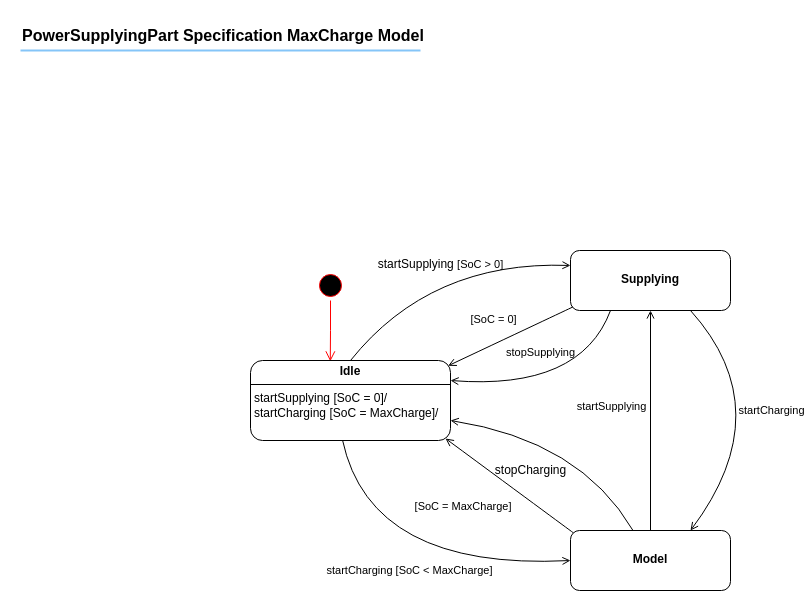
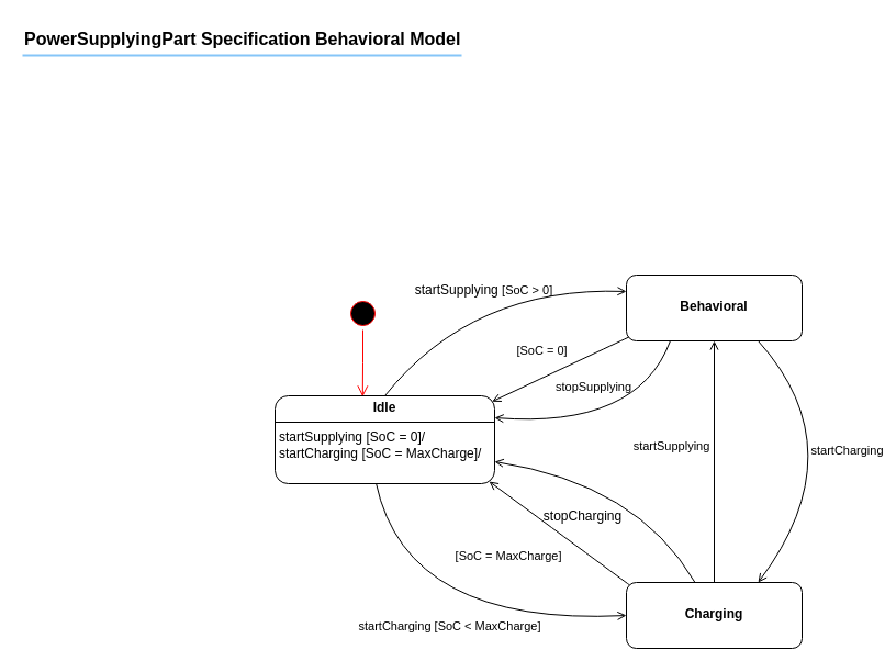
  <mxCell id="0" />
  <mxCell id="1" parent="0" />
- <mxCell id="2" value="&lt;b&gt;PowerSupplyingPart Specification MaxCharge Model&lt;/b&gt;" style="text;fontSize=16;verticalAlign=middle;strokeColor=none;fillColor=none;whiteSpace=wrap;html=1;" parent="1" vertex="1"><mxGeometry x="20" y="20" width="430" height="30" as="geometry" /></mxCell>
+ <mxCell id="2" value="&lt;b&gt;PowerSupplyingPart Specification Behavioral Model&lt;/b&gt;" style="text;fontSize=16;verticalAlign=middle;strokeColor=none;fillColor=none;whiteSpace=wrap;html=1;" parent="1" vertex="1"><mxGeometry x="20" y="20" width="430" height="30" as="geometry" /></mxCell>
  <mxCell id="3" value="" style="dashed=0;shape=line;strokeWidth=2;noLabel=1;strokeColor=#0C8CF2;opacity=50;" parent="1" vertex="1"><mxGeometry x="20" y="45" width="400" height="10" as="geometry" /></mxCell>
  <mxCell id="4" value="" style="ellipse;html=1;shape=startState;fillColor=#000000;strokeColor=#ff0000;" parent="1" vertex="1"><mxGeometry x="315" y="270" width="30" height="30" as="geometry" /></mxCell>
  <mxCell id="5" value="" style="edgeStyle=orthogonalEdgeStyle;html=1;verticalAlign=bottom;endArrow=open;endSize=8;strokeColor=#ff0000;rounded=0;entryX=0.399;entryY=0.011;entryDx=0;entryDy=0;entryPerimeter=0;" parent="1" source="4" edge="1" target="22"><mxGeometry relative="1" as="geometry"><mxPoint x="330" y="350" as="targetPoint" /></mxGeometry></mxCell>
  <mxCell id="6" style="rounded=0;orthogonalLoop=1;jettySize=auto;html=1;entryX=0;entryY=0.25;entryDx=0;entryDy=0;endArrow=open;endFill=0;elbow=vertical;curved=1;exitX=0.5;exitY=0;exitDx=0;exitDy=0;" parent="1" source="22" target="14" edge="1"><mxGeometry relative="1" as="geometry"><Array as="points"><mxPoint x="430" y="260" /></Array><mxPoint x="348.182" y="350" as="sourcePoint" /></mxGeometry></mxCell>
  <mxCell id="7" value="&lt;span style=&quot;font-size: 12px; text-align: left; text-wrap-mode: wrap;&quot;&gt;startSupplying&amp;nbsp;&lt;/span&gt;[SoC &amp;gt; 0]" style="edgeLabel;html=1;align=center;verticalAlign=middle;resizable=0;points=[];labelBackgroundColor=none;" parent="6" vertex="1" connectable="0"><mxGeometry x="-0.204" y="-25" relative="1" as="geometry"><mxPoint x="3" y="-29" as="offset" /></mxGeometry></mxCell>
  <mxCell id="8" style="rounded=0;orthogonalLoop=1;jettySize=auto;html=1;entryX=0;entryY=0.5;entryDx=0;entryDy=0;curved=1;endArrow=open;endFill=0;exitX=0.46;exitY=0.994;exitDx=0;exitDy=0;exitPerimeter=0;" parent="1" source="22" target="21" edge="1"><mxGeometry relative="1" as="geometry"><Array as="points"><mxPoint x="370" y="570" /></Array><mxPoint x="329" y="390" as="sourcePoint" /></mxGeometry></mxCell>
  <mxCell id="9" value="startCharging [SoC &amp;lt; MaxCharge]" style="edgeLabel;html=1;align=center;verticalAlign=middle;resizable=0;points=[];labelBackgroundColor=none;" parent="8" vertex="1" connectable="0"><mxGeometry x="-0.289" y="16" relative="1" as="geometry"><mxPoint x="26" y="17" as="offset" /></mxGeometry></mxCell>
  <mxCell id="10" style="rounded=0;orthogonalLoop=1;jettySize=auto;html=1;entryX=0.5;entryY=0;entryDx=0;entryDy=0;curved=0;endArrow=none;endFill=0;startArrow=open;startFill=0;" parent="1" source="14" target="21" edge="1"><mxGeometry relative="1" as="geometry"><Array as="points" /></mxGeometry></mxCell>
  <mxCell id="11" value="startSupplying" style="edgeLabel;html=1;align=center;verticalAlign=middle;resizable=0;points=[];labelBackgroundColor=none;" parent="10" vertex="1" connectable="0"><mxGeometry x="-0.133" y="-16" relative="1" as="geometry"><mxPoint x="-24" as="offset" /></mxGeometry></mxCell>
  <mxCell id="12" style="rounded=0;orthogonalLoop=1;jettySize=auto;html=1;exitX=0.25;exitY=1;exitDx=0;exitDy=0;entryX=1;entryY=0.25;entryDx=0;entryDy=0;endArrow=open;endFill=0;curved=1;" parent="1" source="14" target="22" edge="1"><mxGeometry relative="1" as="geometry"><Array as="points"><mxPoint x="580" y="390" /></Array></mxGeometry></mxCell>
  <mxCell id="13" value="stopSupplying" style="edgeLabel;html=1;align=center;verticalAlign=middle;resizable=0;points=[];labelBackgroundColor=none;" parent="12" vertex="1" connectable="0"><mxGeometry x="-0.001" y="-14" relative="1" as="geometry"><mxPoint x="-19" y="-23" as="offset" /></mxGeometry></mxCell>
- <mxCell id="14" value="&lt;p style=&quot;margin:0px;margin-top:4px;text-align:center;&quot;&gt;&lt;b&gt;&lt;br&gt;&lt;/b&gt;&lt;/p&gt;&lt;p style=&quot;margin:0px;margin-top:4px;text-align:center;&quot;&gt;&lt;b&gt;Supplying&lt;/b&gt;&lt;/p&gt;&lt;p style=&quot;margin:0px;margin-left:4px;&quot;&gt;&lt;br&gt;&lt;/p&gt;&lt;p style=&quot;margin:0px;margin-left:4px;&quot;&gt;&lt;br&gt;&lt;/p&gt;" style="verticalAlign=top;align=left;overflow=fill;html=1;whiteSpace=wrap;rounded=1;" parent="1" vertex="1"><mxGeometry x="570" y="250" width="160" height="60" as="geometry" /></mxCell>
+ <mxCell id="14" value="&lt;p style=&quot;margin:0px;margin-top:4px;text-align:center;&quot;&gt;&lt;b&gt;&lt;br&gt;&lt;/b&gt;&lt;/p&gt;&lt;p style=&quot;margin:0px;margin-top:4px;text-align:center;&quot;&gt;&lt;b&gt;Behavioral&lt;/b&gt;&lt;/p&gt;&lt;p style=&quot;margin:0px;margin-left:4px;&quot;&gt;&lt;br&gt;&lt;/p&gt;&lt;p style=&quot;margin:0px;margin-left:4px;&quot;&gt;&lt;br&gt;&lt;/p&gt;" style="verticalAlign=top;align=left;overflow=fill;html=1;whiteSpace=wrap;rounded=1;" parent="1" vertex="1"><mxGeometry x="570" y="250" width="160" height="60" as="geometry" /></mxCell>
  <mxCell id="15" style="rounded=0;orthogonalLoop=1;jettySize=auto;html=1;entryX=0.75;entryY=1;entryDx=0;entryDy=0;endArrow=none;endFill=0;curved=1;exitX=0.75;exitY=0;exitDx=0;exitDy=0;startArrow=open;startFill=0;" parent="1" source="21" target="14" edge="1"><mxGeometry relative="1" as="geometry"><Array as="points"><mxPoint x="780" y="410" /></Array></mxGeometry></mxCell>
  <mxCell id="16" value="&lt;span style=&quot;&quot;&gt;startCharging&lt;/span&gt;" style="edgeLabel;html=1;align=center;verticalAlign=middle;resizable=0;points=[];labelBackgroundColor=none;" parent="15" vertex="1" connectable="0"><mxGeometry x="0.35" y="40" relative="1" as="geometry"><mxPoint x="48" y="4" as="offset" /></mxGeometry></mxCell>
  <mxCell id="17" style="rounded=0;orthogonalLoop=1;jettySize=auto;html=1;entryX=1;entryY=0.75;entryDx=0;entryDy=0;curved=1;endArrow=open;endFill=0;" parent="1" source="21" target="22" edge="1"><mxGeometry relative="1" as="geometry"><Array as="points"><mxPoint x="580" y="440" /></Array><mxPoint x="380" y="370" as="targetPoint" /></mxGeometry></mxCell>
  <mxCell id="18" value="&lt;div style=&quot;text-align: left;&quot;&gt;&lt;span style=&quot;font-size: 12px; text-wrap-mode: wrap;&quot;&gt;stopCharging&lt;/span&gt;&lt;/div&gt;" style="edgeLabel;html=1;align=center;verticalAlign=middle;resizable=0;points=[];labelBackgroundColor=none;" parent="17" vertex="1" connectable="0"><mxGeometry x="-0.098" y="8" relative="1" as="geometry"><mxPoint x="-47" y="22" as="offset" /></mxGeometry></mxCell>
  <mxCell id="19" style="rounded=0;orthogonalLoop=1;jettySize=auto;html=1;exitX=0.018;exitY=0.039;exitDx=0;exitDy=0;entryX=0.975;entryY=0.975;entryDx=0;entryDy=0;curved=1;endArrow=open;endFill=0;entryPerimeter=0;exitPerimeter=0;" parent="1" source="21" target="22" edge="1"><mxGeometry relative="1" as="geometry" /></mxCell>
  <mxCell id="20" value="&amp;nbsp;[SoC = MaxCharge]" style="edgeLabel;html=1;align=center;verticalAlign=middle;resizable=0;points=[];labelBackgroundColor=none;" parent="19" vertex="1" connectable="0"><mxGeometry x="-0.022" relative="1" as="geometry"><mxPoint x="-50" y="19" as="offset" /></mxGeometry></mxCell>
- <mxCell id="21" value="&lt;p style=&quot;margin:0px;margin-top:4px;text-align:center;&quot;&gt;&lt;b&gt;&lt;br&gt;&lt;/b&gt;&lt;/p&gt;&lt;p style=&quot;margin:0px;margin-top:4px;text-align:center;&quot;&gt;&lt;b&gt;Model&lt;/b&gt;&lt;/p&gt;&lt;div&gt;&lt;p style=&quot;margin: 0px 0px 0px 4px;&quot;&gt;&lt;br&gt;&lt;/p&gt;&lt;/div&gt;&lt;p style=&quot;margin: 0px 0px 0px 4px;&quot;&gt;&lt;br&gt;&lt;/p&gt;" style="verticalAlign=top;align=left;overflow=fill;html=1;whiteSpace=wrap;rounded=1;" parent="1" vertex="1"><mxGeometry x="570" y="530" width="160" height="60" as="geometry" /></mxCell>
+ <mxCell id="21" value="&lt;p style=&quot;margin:0px;margin-top:4px;text-align:center;&quot;&gt;&lt;b&gt;&lt;br&gt;&lt;/b&gt;&lt;/p&gt;&lt;p style=&quot;margin:0px;margin-top:4px;text-align:center;&quot;&gt;&lt;b&gt;Charging&lt;/b&gt;&lt;/p&gt;&lt;div&gt;&lt;p style=&quot;margin: 0px 0px 0px 4px;&quot;&gt;&lt;br&gt;&lt;/p&gt;&lt;/div&gt;&lt;p style=&quot;margin: 0px 0px 0px 4px;&quot;&gt;&lt;br&gt;&lt;/p&gt;" style="verticalAlign=top;align=left;overflow=fill;html=1;whiteSpace=wrap;rounded=1;" parent="1" vertex="1"><mxGeometry x="570" y="530" width="160" height="60" as="geometry" /></mxCell>
  <mxCell id="22" value="&lt;p style=&quot;margin:0px;margin-top:4px;text-align:center;&quot;&gt;&lt;b&gt;Idle&lt;/b&gt;&lt;/p&gt;&lt;hr size=&quot;1&quot; style=&quot;border-style:solid;&quot;&gt;&lt;p style=&quot;margin: 0px 0px 0px 4px;&quot;&gt;startSupplying [SoC = 0]/&lt;/p&gt;&lt;p style=&quot;margin: 0px 0px 0px 4px;&quot;&gt;&lt;span style=&quot;color: light-dark(rgb(0, 0, 0), rgb(255, 255, 255)); background-color: transparent;&quot;&gt;startCharging&lt;/span&gt;&lt;span style=&quot;text-align: center; text-wrap-mode: nowrap; background-color: rgb(255, 255, 255);&quot;&gt;&amp;nbsp;[SoC = MaxCharge]/&lt;/span&gt;&lt;/p&gt;&lt;p style=&quot;margin: 0px 0px 0px 4px;&quot;&gt;&lt;br&gt;&lt;/p&gt;&lt;p style=&quot;margin:0px;margin-left:4px;&quot;&gt;&lt;br&gt;&lt;/p&gt;&lt;p style=&quot;margin:0px;margin-left:4px;&quot;&gt;&lt;br&gt;&lt;/p&gt;" style="verticalAlign=top;align=left;overflow=fill;html=1;whiteSpace=wrap;rounded=1;" parent="1" vertex="1"><mxGeometry x="250" y="360" width="200" height="80" as="geometry" /></mxCell>
  <mxCell id="23" style="rounded=0;orthogonalLoop=1;jettySize=auto;html=1;entryX=0.988;entryY=0.066;entryDx=0;entryDy=0;entryPerimeter=0;curved=1;endArrow=open;endFill=0;exitX=0.015;exitY=0.941;exitDx=0;exitDy=0;exitPerimeter=0;" parent="1" source="14" target="22" edge="1"><mxGeometry relative="1" as="geometry" /></mxCell>
  <mxCell id="24" value="[SoC = 0]" style="edgeLabel;html=1;align=center;verticalAlign=middle;resizable=0;points=[];labelBackgroundColor=none;" parent="23" vertex="1" connectable="0"><mxGeometry x="-0.029" y="-1" relative="1" as="geometry"><mxPoint x="-19" y="-16" as="offset" /></mxGeometry></mxCell>
